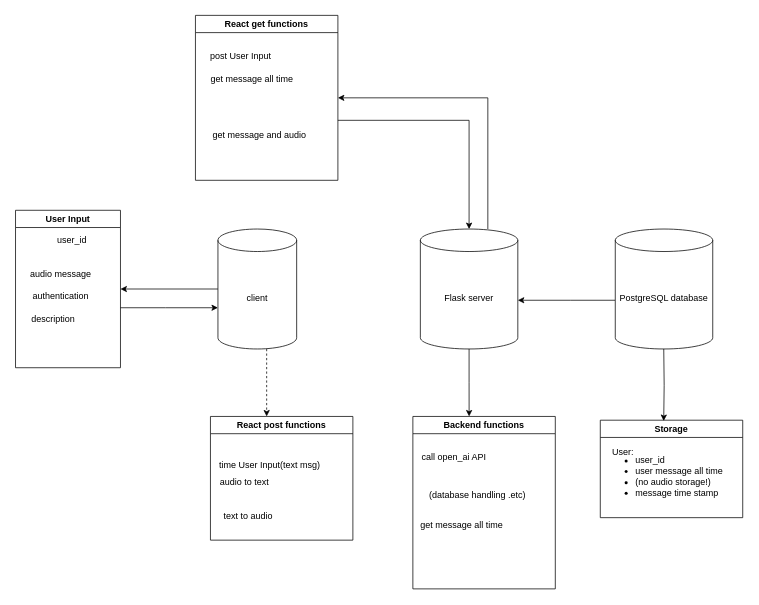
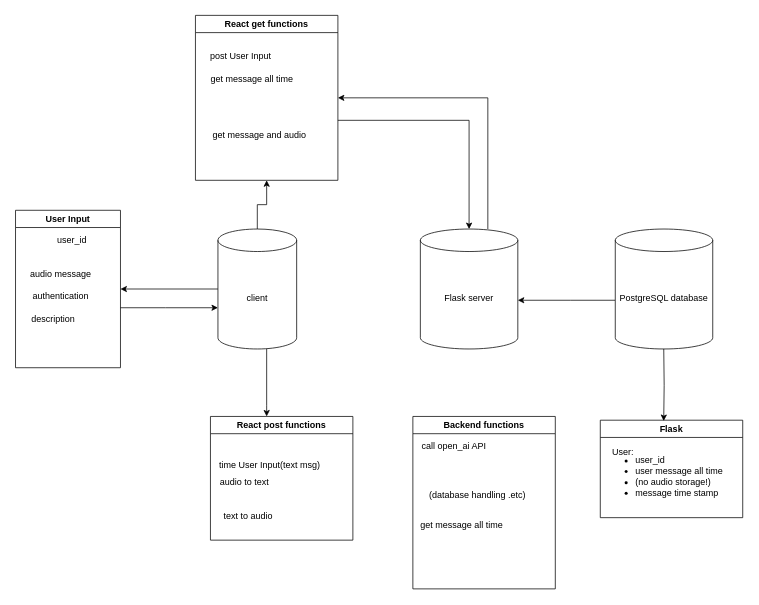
  <mxCell id="0" />
  <mxCell id="1" parent="0" />
- <mxCell id="2" style="edgeStyle=orthogonalEdgeStyle;rounded=0;orthogonalLoop=1;jettySize=auto;html=1;dashed=1;" edge="1" parent="1" source="5" target="12"><mxGeometry relative="1" as="geometry"><Array as="points"><mxPoint x="355" y="540" /><mxPoint x="355" y="540" /></Array></mxGeometry></mxCell>
+ <mxCell id="2" style="edgeStyle=orthogonalEdgeStyle;rounded=0;orthogonalLoop=1;jettySize=auto;html=1;" edge="1" parent="1" source="5" target="12"><mxGeometry relative="1" as="geometry"><Array as="points"><mxPoint x="355" y="540" /><mxPoint x="355" y="540" /></Array></mxGeometry></mxCell>
+ <mxCell id="3" style="edgeStyle=orthogonalEdgeStyle;rounded=0;orthogonalLoop=1;jettySize=auto;html=1;entryX=0.5;entryY=1;entryDx=0;entryDy=0;" edge="1" parent="1" source="5" target="19"><mxGeometry relative="1" as="geometry" /></mxCell>
  <mxCell id="4" style="edgeStyle=orthogonalEdgeStyle;rounded=0;orthogonalLoop=1;jettySize=auto;html=1;entryX=1;entryY=0.5;entryDx=0;entryDy=0;" edge="1" parent="1" source="5" target="7"><mxGeometry relative="1" as="geometry" /></mxCell>
  <mxCell id="5" value="client" style="shape=cylinder3;whiteSpace=wrap;html=1;boundedLbl=1;backgroundOutline=1;size=15;" vertex="1" parent="1"><mxGeometry x="290" y="305" width="105" height="160" as="geometry" /></mxCell>
  <mxCell id="6" style="edgeStyle=orthogonalEdgeStyle;rounded=0;orthogonalLoop=1;jettySize=auto;html=1;" edge="1" parent="1" source="7" target="5"><mxGeometry relative="1" as="geometry"><Array as="points"><mxPoint x="220" y="410" /><mxPoint x="220" y="410" /></Array></mxGeometry></mxCell>
  <mxCell id="7" value="User Input" style="swimlane;whiteSpace=wrap;html=1;align=center;" vertex="1" parent="1"><mxGeometry x="20" y="280" width="140" height="210" as="geometry"><mxRectangle x="30" y="185" width="70" height="30" as="alternateBounds" /></mxGeometry></mxCell>
  <mxCell id="8" value="user_id" style="text;html=1;align=center;verticalAlign=middle;resizable=0;points=[];autosize=1;strokeColor=none;fillColor=none;labelPosition=center;verticalLabelPosition=middle;" vertex="1" parent="7"><mxGeometry x="45" y="25" width="60" height="30" as="geometry" /></mxCell>
  <mxCell id="9" value="audio message" style="text;html=1;align=center;verticalAlign=middle;resizable=0;points=[];autosize=1;strokeColor=none;fillColor=none;" vertex="1" parent="7"><mxGeometry x="10" y="70" width="100" height="30" as="geometry" /></mxCell>
  <mxCell id="10" value="authentication" style="text;html=1;align=center;verticalAlign=middle;resizable=0;points=[];autosize=1;strokeColor=none;fillColor=none;" vertex="1" parent="7"><mxGeometry x="10" y="100" width="100" height="30" as="geometry" /></mxCell>
  <mxCell id="11" value="description" style="text;html=1;align=center;verticalAlign=middle;resizable=0;points=[];autosize=1;strokeColor=none;fillColor=none;" vertex="1" parent="7"><mxGeometry x="10" y="130" width="80" height="30" as="geometry" /></mxCell>
  <mxCell id="12" value="React post functions" style="swimlane;whiteSpace=wrap;html=1;align=center;" vertex="1" parent="1"><mxGeometry x="280" y="555" width="190" height="165" as="geometry"><mxRectangle x="270" y="470" width="170" height="30" as="alternateBounds" /></mxGeometry></mxCell>
  <mxCell id="13" value="time User Input(text msg)" style="text;html=1;align=left;verticalAlign=middle;resizable=0;points=[];autosize=1;strokeColor=none;fillColor=none;labelPosition=center;verticalLabelPosition=middle;" vertex="1" parent="12"><mxGeometry x="10" y="50" width="160" height="30" as="geometry" /></mxCell>
  <mxCell id="14" value="audio to text" style="text;html=1;align=center;verticalAlign=middle;resizable=0;points=[];autosize=1;strokeColor=none;fillColor=none;" vertex="1" parent="12"><mxGeometry y="73" width="90" height="30" as="geometry" /></mxCell>
  <mxCell id="15" value="text to audio" style="text;html=1;align=center;verticalAlign=middle;resizable=0;points=[];autosize=1;strokeColor=none;fillColor=none;" vertex="1" parent="12"><mxGeometry x="5" y="118" width="90" height="30" as="geometry" /></mxCell>
  <mxCell id="16" style="edgeStyle=orthogonalEdgeStyle;rounded=0;orthogonalLoop=1;jettySize=auto;html=1;entryX=1;entryY=0.5;entryDx=0;entryDy=0;" edge="1" parent="1" source="17" target="19"><mxGeometry relative="1" as="geometry"><Array as="points"><mxPoint x="650" y="130" /></Array></mxGeometry></mxCell>
  <mxCell id="17" value="Flask server" style="shape=cylinder3;whiteSpace=wrap;html=1;boundedLbl=1;backgroundOutline=1;size=15;" vertex="1" parent="1"><mxGeometry x="560" y="305" width="130" height="160" as="geometry" /></mxCell>
  <mxCell id="18" style="edgeStyle=orthogonalEdgeStyle;rounded=0;orthogonalLoop=1;jettySize=auto;html=1;" edge="1" parent="1" source="19" target="17"><mxGeometry relative="1" as="geometry"><Array as="points"><mxPoint x="625" y="160" /></Array></mxGeometry></mxCell>
  <mxCell id="19" value="React get functions" style="swimlane;whiteSpace=wrap;html=1;align=center;" vertex="1" parent="1"><mxGeometry x="260" y="20" width="190" height="220" as="geometry"><mxRectangle x="270" y="470" width="170" height="30" as="alternateBounds" /></mxGeometry></mxCell>
  <mxCell id="20" value="post User Input" style="text;html=1;align=center;verticalAlign=middle;resizable=0;points=[];autosize=1;strokeColor=none;fillColor=none;labelPosition=center;verticalLabelPosition=middle;" vertex="1" parent="19"><mxGeometry x="10" y="40" width="100" height="30" as="geometry" /></mxCell>
  <mxCell id="21" value="get message all time" style="text;html=1;align=center;verticalAlign=middle;resizable=0;points=[];autosize=1;strokeColor=none;fillColor=none;" vertex="1" parent="19"><mxGeometry x="10" y="70" width="130" height="30" as="geometry" /></mxCell>
  <mxCell id="22" value="get message and audio" style="text;html=1;align=center;verticalAlign=middle;resizable=0;points=[];autosize=1;strokeColor=none;fillColor=none;" vertex="1" parent="19"><mxGeometry x="10" y="145" width="150" height="30" as="geometry" /></mxCell>
  <mxCell id="23" value="Backend functions" style="swimlane;whiteSpace=wrap;html=1;align=center;" vertex="1" parent="1"><mxGeometry x="550" y="555" width="190" height="230" as="geometry"><mxRectangle x="270" y="470" width="170" height="30" as="alternateBounds" /></mxGeometry></mxCell>
- <mxCell id="24" value="call open_ai API" style="text;html=1;align=left;verticalAlign=middle;resizable=0;points=[];autosize=1;strokeColor=none;fillColor=none;" vertex="1" parent="23"><mxGeometry x="10" y="40" width="110" height="30" as="geometry" /></mxCell>
+ <mxCell id="24" value="call open_ai API" style="text;html=1;align=left;verticalAlign=middle;resizable=0;points=[];autosize=1;strokeColor=none;fillColor=none;" vertex="1" parent="23"><mxGeometry x="10" y="25" width="110" height="30" as="geometry" /></mxCell>
  <mxCell id="25" value="(database handling .etc)" style="text;html=1;align=left;verticalAlign=middle;resizable=0;points=[];autosize=1;strokeColor=none;fillColor=none;" vertex="1" parent="23"><mxGeometry x="20" y="90" width="150" height="30" as="geometry" /></mxCell>
  <mxCell id="26" value="get message all time" style="text;html=1;align=center;verticalAlign=middle;resizable=0;points=[];autosize=1;strokeColor=none;fillColor=none;" vertex="1" parent="23"><mxGeometry y="130" width="130" height="30" as="geometry" /></mxCell>
- <mxCell id="27" style="edgeStyle=orthogonalEdgeStyle;rounded=0;orthogonalLoop=1;jettySize=auto;html=1;entryX=0.395;entryY=0;entryDx=0;entryDy=0;entryPerimeter=0;" edge="1" parent="1" source="17" target="23"><mxGeometry relative="1" as="geometry" /></mxCell>
  <mxCell id="28" style="edgeStyle=orthogonalEdgeStyle;rounded=0;orthogonalLoop=1;jettySize=auto;html=1;" edge="1" parent="1"><mxGeometry relative="1" as="geometry"><mxPoint x="820" y="400" as="sourcePoint" /><mxPoint x="690" y="400" as="targetPoint" /><Array as="points"><mxPoint x="760" y="400" /><mxPoint x="760" y="400" /></Array></mxGeometry></mxCell>
  <mxCell id="29" value="PostgreSQL database" style="shape=cylinder3;whiteSpace=wrap;html=1;boundedLbl=1;backgroundOutline=1;size=15;" vertex="1" parent="1"><mxGeometry x="820" y="305" width="130" height="160" as="geometry" /></mxCell>
- <mxCell id="30" value="Storage" style="swimlane;whiteSpace=wrap;html=1;align=center;" vertex="1" parent="1"><mxGeometry x="800" y="560" width="190" height="130" as="geometry"><mxRectangle x="270" y="470" width="170" height="30" as="alternateBounds" /></mxGeometry></mxCell>
+ <mxCell id="30" value="Flask" style="swimlane;whiteSpace=wrap;html=1;align=center;" vertex="1" parent="1"><mxGeometry x="800" y="560" width="190" height="130" as="geometry"><mxRectangle x="270" y="470" width="170" height="30" as="alternateBounds" /></mxGeometry></mxCell>
  <mxCell id="31" value="&lt;ul&gt;&lt;li&gt;user_id&lt;/li&gt;&lt;li&gt;user message all time&lt;/li&gt;&lt;li&gt;(no audio storage!)&lt;/li&gt;&lt;li&gt;message time stamp&lt;/li&gt;&lt;/ul&gt;" style="text;html=1;align=left;verticalAlign=middle;resizable=0;points=[];autosize=1;strokeColor=none;fillColor=none;" vertex="1" parent="30"><mxGeometry x="5" y="25" width="180" height="100" as="geometry" /></mxCell>
  <mxCell id="32" value="User:" style="text;html=1;align=center;verticalAlign=middle;resizable=0;points=[];autosize=1;strokeColor=none;fillColor=none;" vertex="1" parent="1"><mxGeometry x="805" y="588" width="50" height="30" as="geometry" /></mxCell>
  <mxCell id="33" style="edgeStyle=orthogonalEdgeStyle;rounded=0;orthogonalLoop=1;jettySize=auto;html=1;entryX=0.447;entryY=0.008;entryDx=0;entryDy=0;entryPerimeter=0;" edge="1" parent="1"><mxGeometry relative="1" as="geometry"><mxPoint x="884.67" y="465" as="sourcePoint" /><mxPoint x="884.6" y="561.04" as="targetPoint" /></mxGeometry></mxCell>
